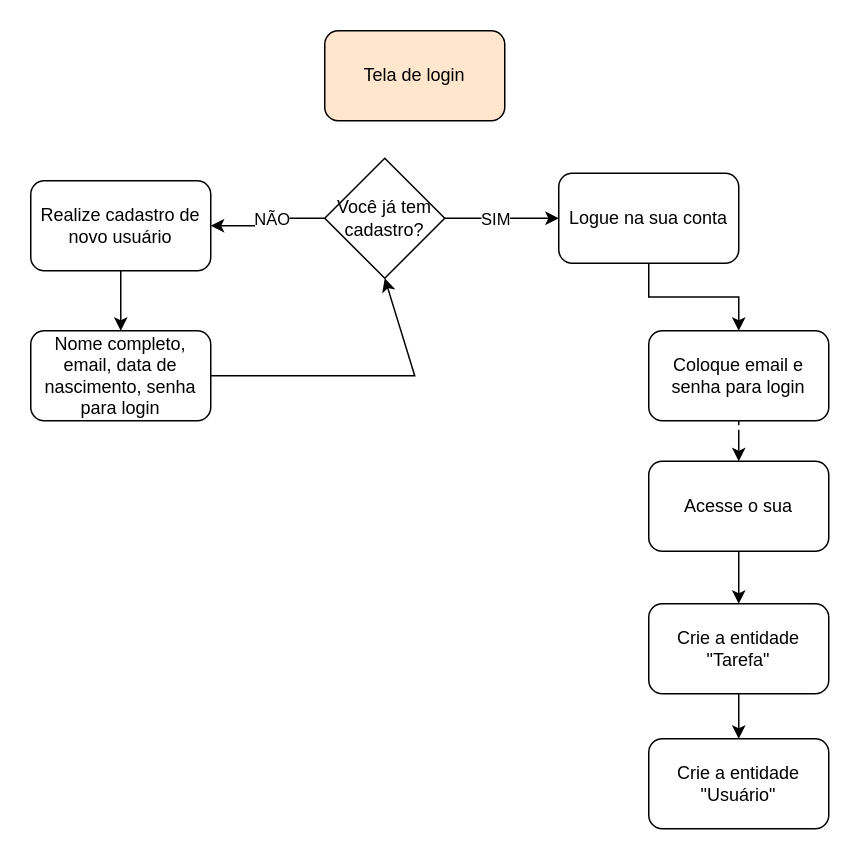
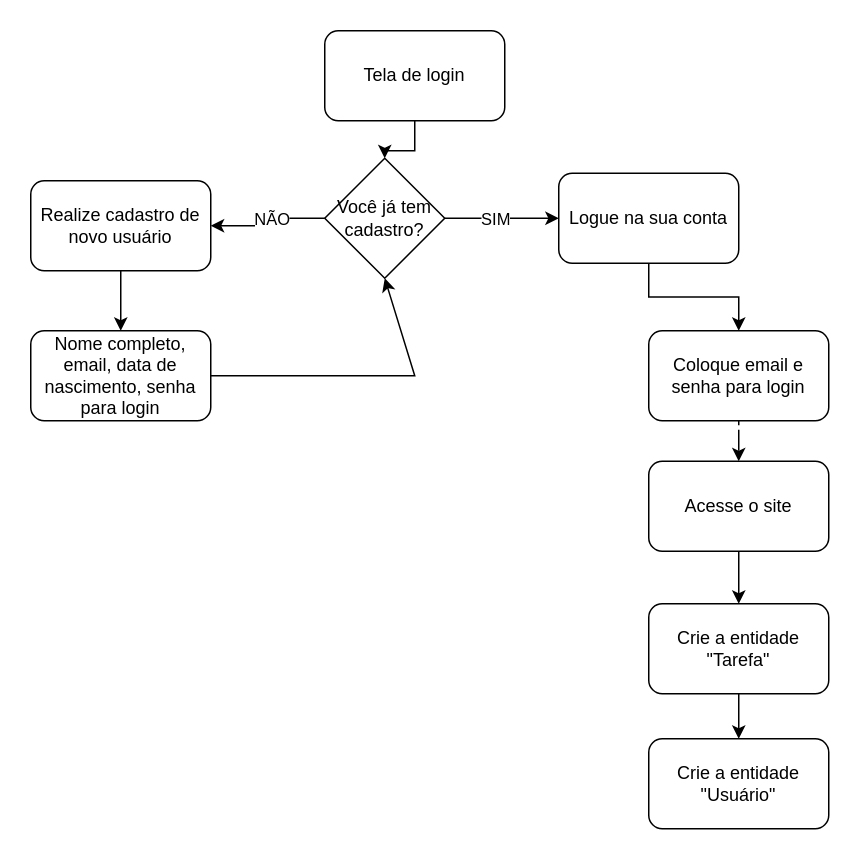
  <mxCell id="0" />
  <mxCell id="1" parent="0" />
  <mxCell id="2" value="" style="edgeStyle=orthogonalEdgeStyle;rounded=0;orthogonalLoop=1;jettySize=auto;html=1;" edge="1" parent="1" source="6" target="10"><mxGeometry relative="1" as="geometry" /></mxCell>
  <mxCell id="3" value="SIM" style="edgeLabel;html=1;align=center;verticalAlign=middle;resizable=0;points=[];" connectable="0" vertex="1" parent="2"><mxGeometry x="-0.138" relative="1" as="geometry"><mxPoint as="offset" /></mxGeometry></mxCell>
  <mxCell id="4" value="" style="edgeStyle=orthogonalEdgeStyle;rounded=0;orthogonalLoop=1;jettySize=auto;html=1;" edge="1" parent="1" source="6" target="12"><mxGeometry relative="1" as="geometry" /></mxCell>
  <mxCell id="5" value="NÃO" style="edgeLabel;html=1;align=center;verticalAlign=middle;resizable=0;points=[];" connectable="0" vertex="1" parent="4"><mxGeometry x="-0.111" relative="1" as="geometry"><mxPoint as="offset" /></mxGeometry></mxCell>
  <mxCell id="6" value="Você já tem cadastro?" style="rhombus;whiteSpace=wrap;html=1;" vertex="1" parent="1"><mxGeometry x="216" y="105" width="80" height="80" as="geometry" /></mxCell>
- <mxCell id="8" value="Tela de login" style="rounded=1;whiteSpace=wrap;html=1;fillColor=#ffe6cc;" vertex="1" parent="1"><mxGeometry x="216" y="20" width="120" height="60" as="geometry" /></mxCell>
+ <mxCell id="7" value="" style="edgeStyle=orthogonalEdgeStyle;rounded=0;orthogonalLoop=1;jettySize=auto;html=1;" edge="1" parent="1" source="8" target="6"><mxGeometry relative="1" as="geometry" /></mxCell>
+ <mxCell id="8" value="Tela de login" style="rounded=1;whiteSpace=wrap;html=1;" vertex="1" parent="1"><mxGeometry x="216" y="20" width="120" height="60" as="geometry" /></mxCell>
  <mxCell id="9" value="" style="edgeStyle=orthogonalEdgeStyle;rounded=0;orthogonalLoop=1;jettySize=auto;html=1;" edge="1" parent="1" source="10" target="14"><mxGeometry relative="1" as="geometry" /></mxCell>
  <mxCell id="10" value="Logue na sua conta" style="rounded=1;whiteSpace=wrap;html=1;" vertex="1" parent="1"><mxGeometry x="372" y="115" width="120" height="60" as="geometry" /></mxCell>
  <mxCell id="11" value="" style="edgeStyle=orthogonalEdgeStyle;rounded=0;orthogonalLoop=1;jettySize=auto;html=1;" edge="1" parent="1" source="12" target="17"><mxGeometry relative="1" as="geometry" /></mxCell>
  <mxCell id="12" value="Realize cadastro de novo usuário" style="rounded=1;whiteSpace=wrap;html=1;" vertex="1" parent="1"><mxGeometry x="20" y="120" width="120" height="60" as="geometry" /></mxCell>
  <mxCell id="13" value="" style="edgeStyle=orthogonalEdgeStyle;rounded=0;orthogonalLoop=1;jettySize=auto;html=1;dashed=1;" edge="1" parent="1" source="14" target="16"><mxGeometry relative="1" as="geometry" /></mxCell>
  <mxCell id="14" value="Coloque email e senha para login" style="rounded=1;whiteSpace=wrap;html=1;" vertex="1" parent="1"><mxGeometry x="432" y="220" width="120" height="60" as="geometry" /></mxCell>
  <mxCell id="15" value="" style="edgeStyle=orthogonalEdgeStyle;rounded=0;orthogonalLoop=1;jettySize=auto;html=1;" edge="1" parent="1" source="16" target="20"><mxGeometry relative="1" as="geometry" /></mxCell>
- <mxCell id="16" value="Acesse o sua" style="rounded=1;whiteSpace=wrap;html=1;" vertex="1" parent="1"><mxGeometry x="432" y="307" width="120" height="60" as="geometry" /></mxCell>
+ <mxCell id="16" value="Acesse o site" style="rounded=1;whiteSpace=wrap;html=1;" vertex="1" parent="1"><mxGeometry x="432" y="307" width="120" height="60" as="geometry" /></mxCell>
  <mxCell id="17" value="Nome completo, email, data de nascimento, senha para login" style="rounded=1;whiteSpace=wrap;html=1;" vertex="1" parent="1"><mxGeometry x="20" y="220" width="120" height="60" as="geometry" /></mxCell>
  <mxCell id="18" value="" style="endArrow=classic;html=1;rounded=0;exitX=1;exitY=0.5;exitDx=0;exitDy=0;entryX=0.5;entryY=1;entryDx=0;entryDy=0;" edge="1" parent="1" source="17" target="6"><mxGeometry width="50" height="50" relative="1" as="geometry"><mxPoint x="272" y="330" as="sourcePoint" /><mxPoint x="322" y="280" as="targetPoint" /><Array as="points"><mxPoint x="276" y="250" /></Array></mxGeometry></mxCell>
  <mxCell id="19" value="" style="edgeStyle=orthogonalEdgeStyle;rounded=0;orthogonalLoop=1;jettySize=auto;html=1;" edge="1" parent="1" source="20" target="21"><mxGeometry relative="1" as="geometry" /></mxCell>
  <mxCell id="20" value="Crie a entidade &quot;Tarefa&quot;" style="rounded=1;whiteSpace=wrap;html=1;" vertex="1" parent="1"><mxGeometry x="432" y="402" width="120" height="60" as="geometry" /></mxCell>
  <mxCell id="21" value="Crie a entidade &quot;Usuário&quot;" style="rounded=1;whiteSpace=wrap;html=1;" vertex="1" parent="1"><mxGeometry x="432" y="492" width="120" height="60" as="geometry" /></mxCell>
